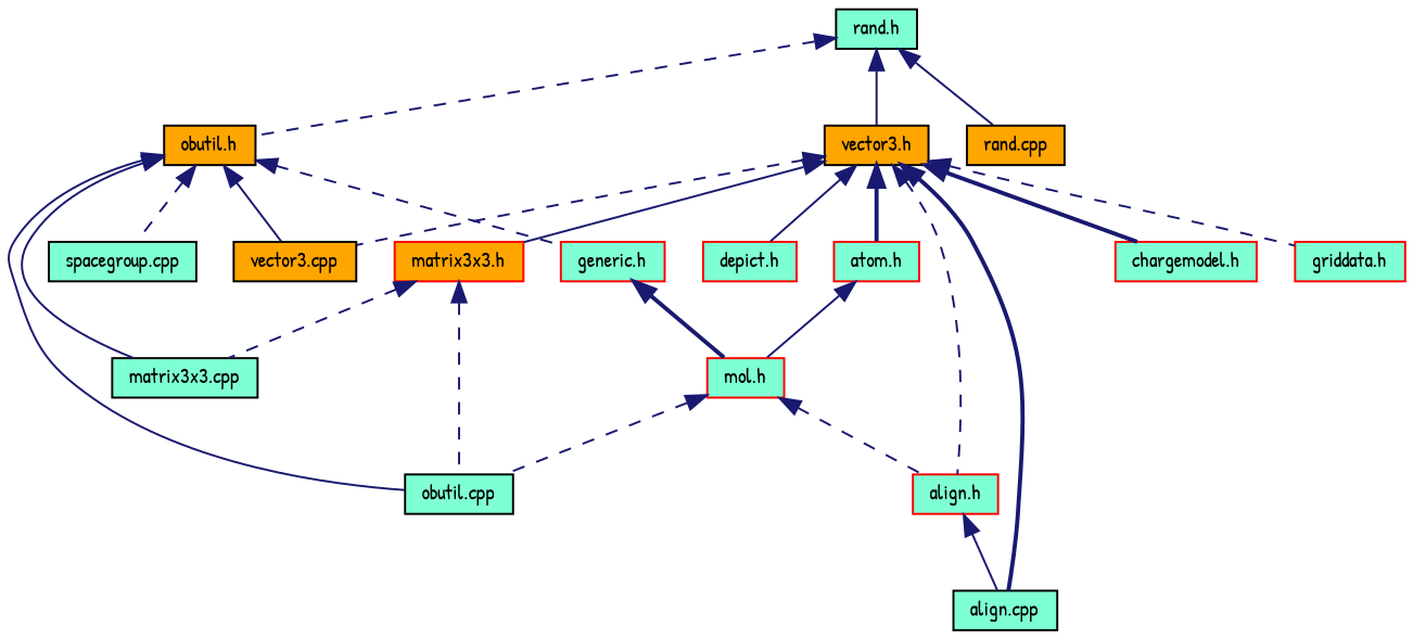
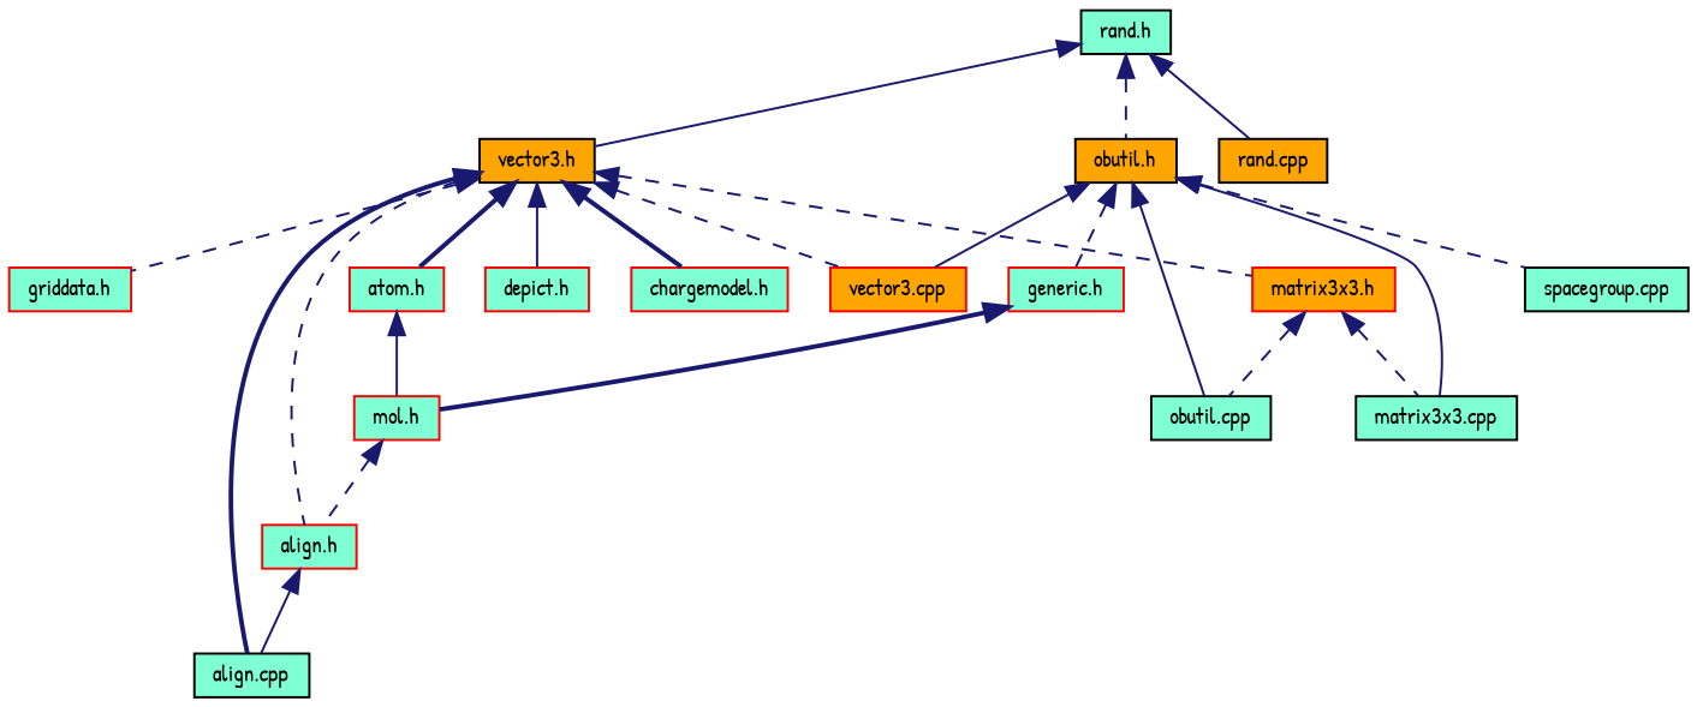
  digraph {
    fontname="Patrick Hand"
    node [color=black fillcolor=aquamarine fontname="Patrick Hand" fontsize=10 shape=record style=filled]
    edge [color=midnightblue dir=back fontname="Patrick Hand" fontsize=10 labelfontname=FreeSans labelfontsize=10 style=dashed]
    n1 [fontcolor=black height=0.2 label="rand.h" width=0.4]
    n2 [fillcolor=orange height=0.2 label="obutil.h" width=0.4]
    n3 [fillcolor=orange height=0.2 label="vector3.h" width=0.4]
    n4 [fillcolor=orange height=0.2 label="rand.cpp" width=0.4]
    n5 [color=red height=0.2 label="generic.h" width=0.4]
    n6 [height=0.2 label="obutil.cpp" width=0.4]
    n7 [height=0.2 label="matrix3x3.cpp" width=0.4]
    n8 [height=0.2 label="spacegroup.cpp" width=0.4]
-   n9 [fillcolor=orange height=0.2 label="vector3.cpp" width=0.4]
+   n9 [color=red fillcolor=orange height=0.2 label="vector3.cpp" width=0.4]
    n10 [color=red height=0.2 label="align.h" width=0.4]
    n11 [height=0.2 label="align.cpp" width=0.4]
    n12 [color=red height=0.2 label="atom.h" width=0.4]
    n13 [color=red height=0.2 label="chargemodel.h" width=0.4]
    n14 [color=red height=0.2 label="griddata.h" width=0.4]
    n15 [color=red fillcolor=orange height=0.2 label="matrix3x3.h" width=0.4]
    n16 [color=red height=0.2 label="depict.h" width=0.4]
    n17 [color=red height=0.2 label="mol.h" width=0.4]
    n1 -> n2
    n1 -> n3 [style=solid]
    n1 -> n4 [style=solid]
    n2 -> n5
    n2 -> n6 [style=solid]
    n2 -> n7 [style=solid]
    n2 -> n8
    n2 -> n9 [style=solid]
    n3 -> n9
    n3 -> n10
    n3 -> n11 [style=bold]
    n3 -> n12 [style=bold]
    n3 -> n13 [style=bold]
    n3 -> n14
-   n3 -> n15 [style=solid]
+   n3 -> n15
    n3 -> n16 [style=solid]
    n5 -> n17 [style=bold]
    n10 -> n11 [style=solid]
    n12 -> n17 [style=solid]
    n15 -> n6
    n15 -> n7
-   n17 -> n6
    n17 -> n10
  }
